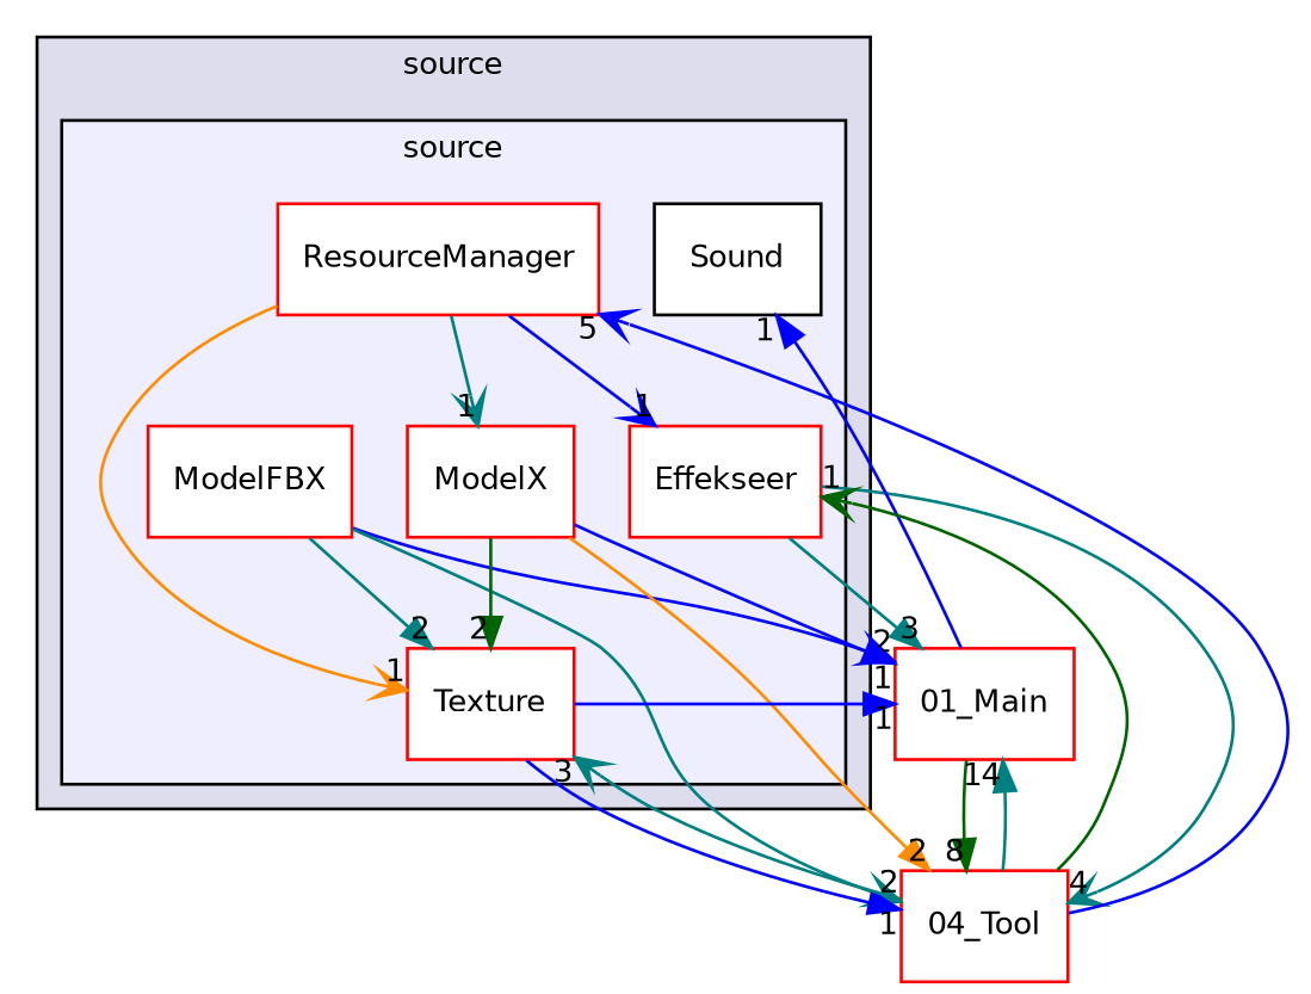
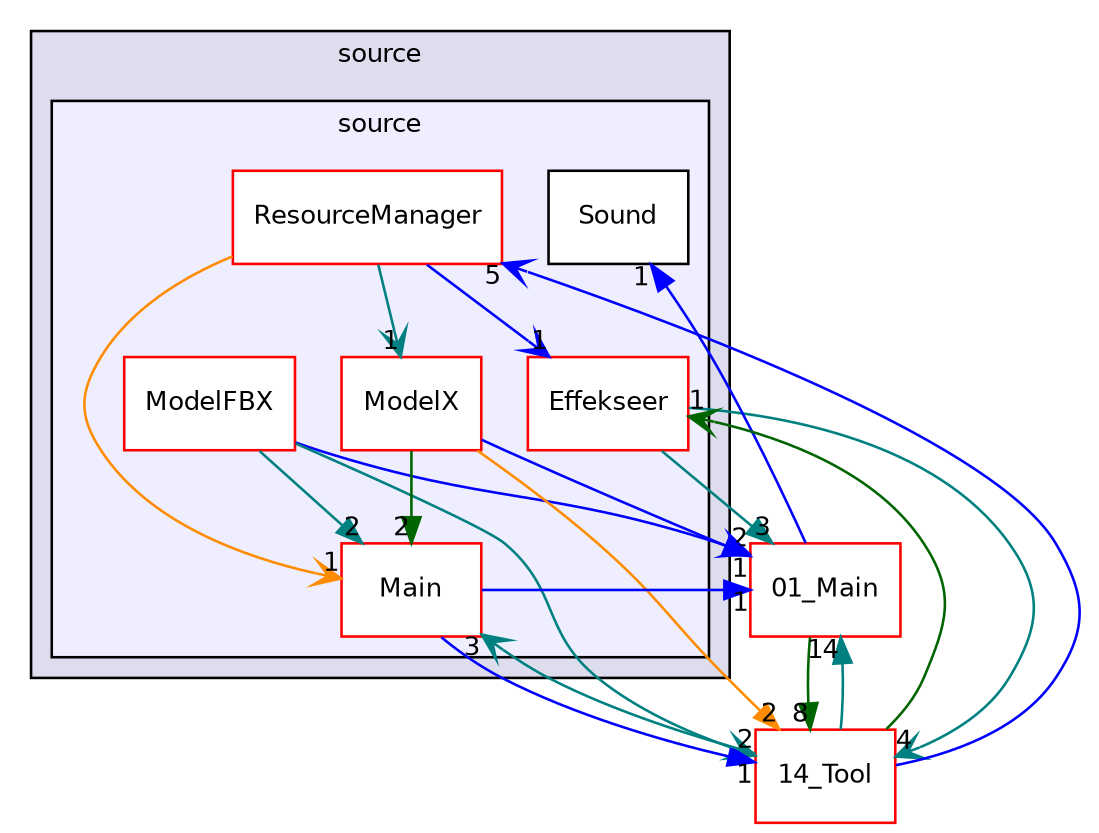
  digraph {
    compound=true
    node [color=red fillcolor=white fontname=Helvetica fontsize=10 shape=box style=filled]
    edge [arrowhead=normal color=teal headlabel=1 labeldistance=1.5 labelfontname=Helvetica labelfontsize=10]
    n1 [label=Effekseer]
    n2 [label=ModelFBX]
    n3 [label=ModelX]
    n4 [label=ResourceManager]
    n5 [color=black label=Sound]
-   n6 [label=Texture]
+   n6 [label=Main]
    n7 [label="01_Main"]
-   n8 [label="04_Tool"]
+   n8 [label="14_Tool"]
    subgraph cluster_1 {
      bgcolor="#ddddee"
      fontname=Helvetica
      fontsize=10
      label=source
      pencolor=black
      subgraph cluster_2 {
        bgcolor="#eeeeff"
        fontname=Helvetica
        fontsize=10
        label=source
        pencolor=black
        n1
        n2
        n3
        n4
        n5
        n6
      }
    }
    n1 -> n7 [headlabel=3]
    n1 -> n8 [arrowhead=vee headlabel=4]
    n2 -> n6 [headlabel=2]
    n2 -> n7 [arrowhead=vee color=blue headlabel=2]
    n2 -> n8 [arrowhead=vee headlabel=2]
    n3 -> n6 [color=darkgreen headlabel=2]
    n3 -> n7 [color=blue]
    n3 -> n8 [color=darkorange headlabel=2]
    n4 -> n1 [arrowhead=vee color=blue]
    n4 -> n3 [arrowhead=vee]
    n4 -> n6 [arrowhead=vee color=darkorange]
    n6 -> n7 [color=blue]
    n6 -> n8 [color=blue]
    n7 -> n5 [color=blue]
    n7 -> n8 [color=darkgreen headlabel=8]
    n8 -> n1 [arrowhead=vee color=darkgreen]
    n8 -> n4 [arrowhead=vee color=blue headlabel=5]
    n8 -> n6 [arrowhead=vee headlabel=3]
    n8 -> n7 [headlabel=14]
  }
